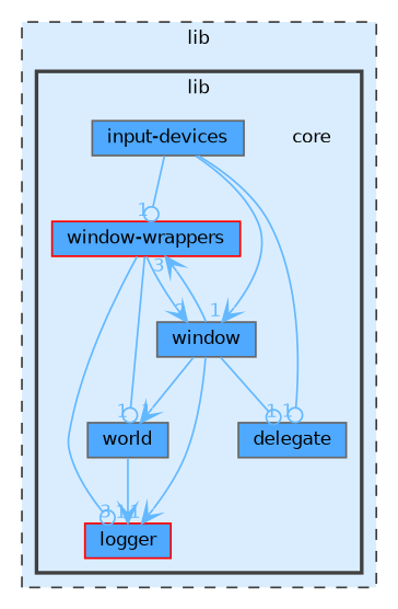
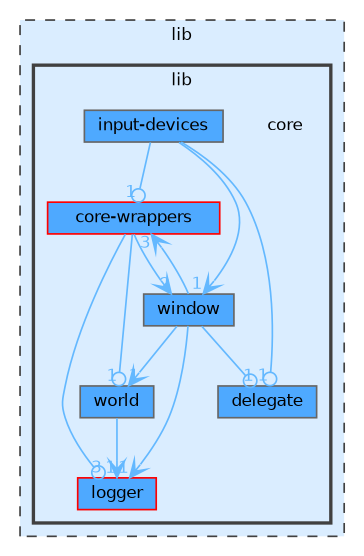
  digraph {
    compound=true
    node [color=gray40 fontname=Helvetica fontsize=10 shape=box fillcolor="#4ea9ff" style=filled]
    edge [arrowhead=vee color=steelblue1 fontcolor=steelblue1 fontname=Helvetica fontsize=10 headlabel=1 labeldistance=1.5 labelfontname=Helvetica labelfontsize=10]
    n1 [color=red height=0.2 label=core shape=plaintext width=0.4 fillcolor="" style=""]
-   n2 [color=red height=0.2 label="window-wrappers" width=0.4]
+   n2 [color=red height=0.2 label="core-wrappers" width=0.4]
    n3 [height=0.2 label=delegate width=0.4]
    n4 [height=0.2 label="input-devices" width=0.4]
    n5 [color=red height=0.2 label=logger width=0.4]
    n6 [height=0.2 label=window width=0.4]
    n7 [height=0.2 label=world width=0.4]
    subgraph cluster_1 {
      bgcolor="#daedff"
      fontname=Helvetica
      fontsize=10
      label=lib
      pencolor=grey25
      style="filled,dashed"
      subgraph cluster_2 {
        bgcolor="#daedff"
        fontname=Helvetica
        fontsize=10
        label=lib
        pencolor=grey25
        style="filled,bold"
        n1
        n2
        n3
        n4
        n5
        n6
        n7
      }
    }
    n2 -> n5 [arrowhead=odot headlabel=3]
    n2 -> n6 [headlabel=2]
    n2 -> n7 [arrowhead=odot]
    n4 -> n2 [arrowhead=odot]
    n4 -> n3 [arrowhead=odot]
    n4 -> n6
    n6 -> n2 [headlabel=3]
    n6 -> n3 [arrowhead=odot]
    n6 -> n5
    n6 -> n7
    n7 -> n5
  }
